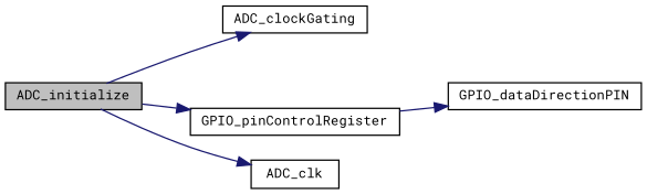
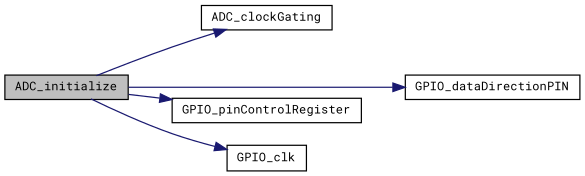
  digraph {
    fontname="Roboto Mono"
    rankdir=LR
    node [color=black fillcolor=white fontname="Roboto Mono" fontsize=10 shape=record style=filled]
    edge [color=midnightblue fontname="Roboto Mono" fontsize=10 labelfontname=Helvetica labelfontsize=10 style=solid]
    n1 [fillcolor=grey75 fontcolor=black height=0.2 label=ADC_initialize width=0.4]
    n2 [height=0.2 label=ADC_clockGating width=0.4]
    n3 [height=0.2 label=GPIO_dataDirectionPIN width=0.4]
    n4 [height=0.2 label=GPIO_pinControlRegister width=0.4]
-   n5 [height=0.2 label=ADC_clk width=0.4]
+   n5 [height=0.2 label=GPIO_clk width=0.4]
    n1 -> n2
-   n4 -> n3
+   n1 -> n3
    n1 -> n4
    n1 -> n5
  }
